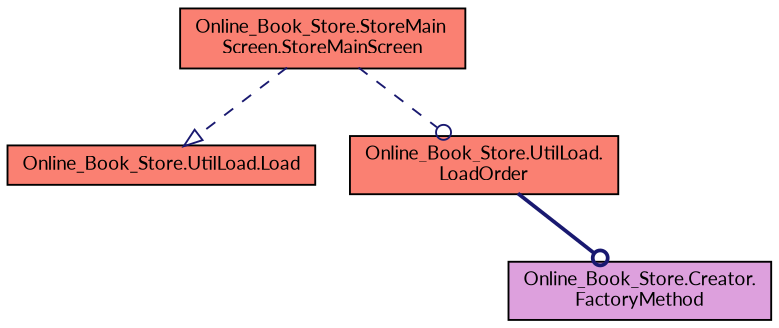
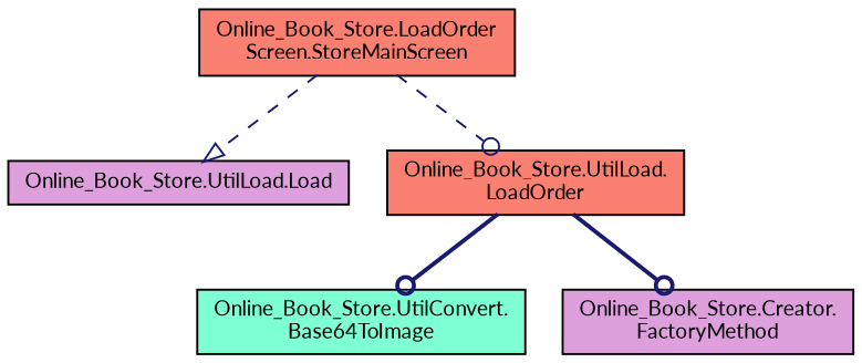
  digraph {
    fontname=Lato
    rankdir=TB
    node [color=black fillcolor=salmon fontname=Lato fontsize=10 shape=record style=filled]
    edge [arrowhead=odot color=midnightblue fontname=Lato fontsize=10 labelfontname=Helvetica labelfontsize=10 style=dashed]
-   n1 [fontcolor=black height=0.2 label="Online_Book_Store.StoreMain\lScreen.StoreMainScreen" width=0.4]
-   n2 [height=0.2 label="Online_Book_Store.UtilLoad.Load" width=0.4]
+   n1 [fontcolor=black height=0.2 label="Online_Book_Store.LoadOrder\lScreen.StoreMainScreen" width=0.4]
+   n2 [fillcolor=plum height=0.2 label="Online_Book_Store.UtilLoad.Load" width=0.4]
    n3 [height=0.2 label="Online_Book_Store.UtilLoad.\lLoadOrder" width=0.4]
+   n4 [fillcolor=aquamarine height=0.2 label="Online_Book_Store.UtilConvert.\lBase64ToImage" width=0.4]
    n5 [fillcolor=plum height=0.2 label="Online_Book_Store.Creator.\lFactoryMethod" width=0.4]
    n1 -> n2 [arrowhead=onormal]
    n1 -> n3
+   n3 -> n4 [style=bold]
    n3 -> n5 [style=bold]
  }
